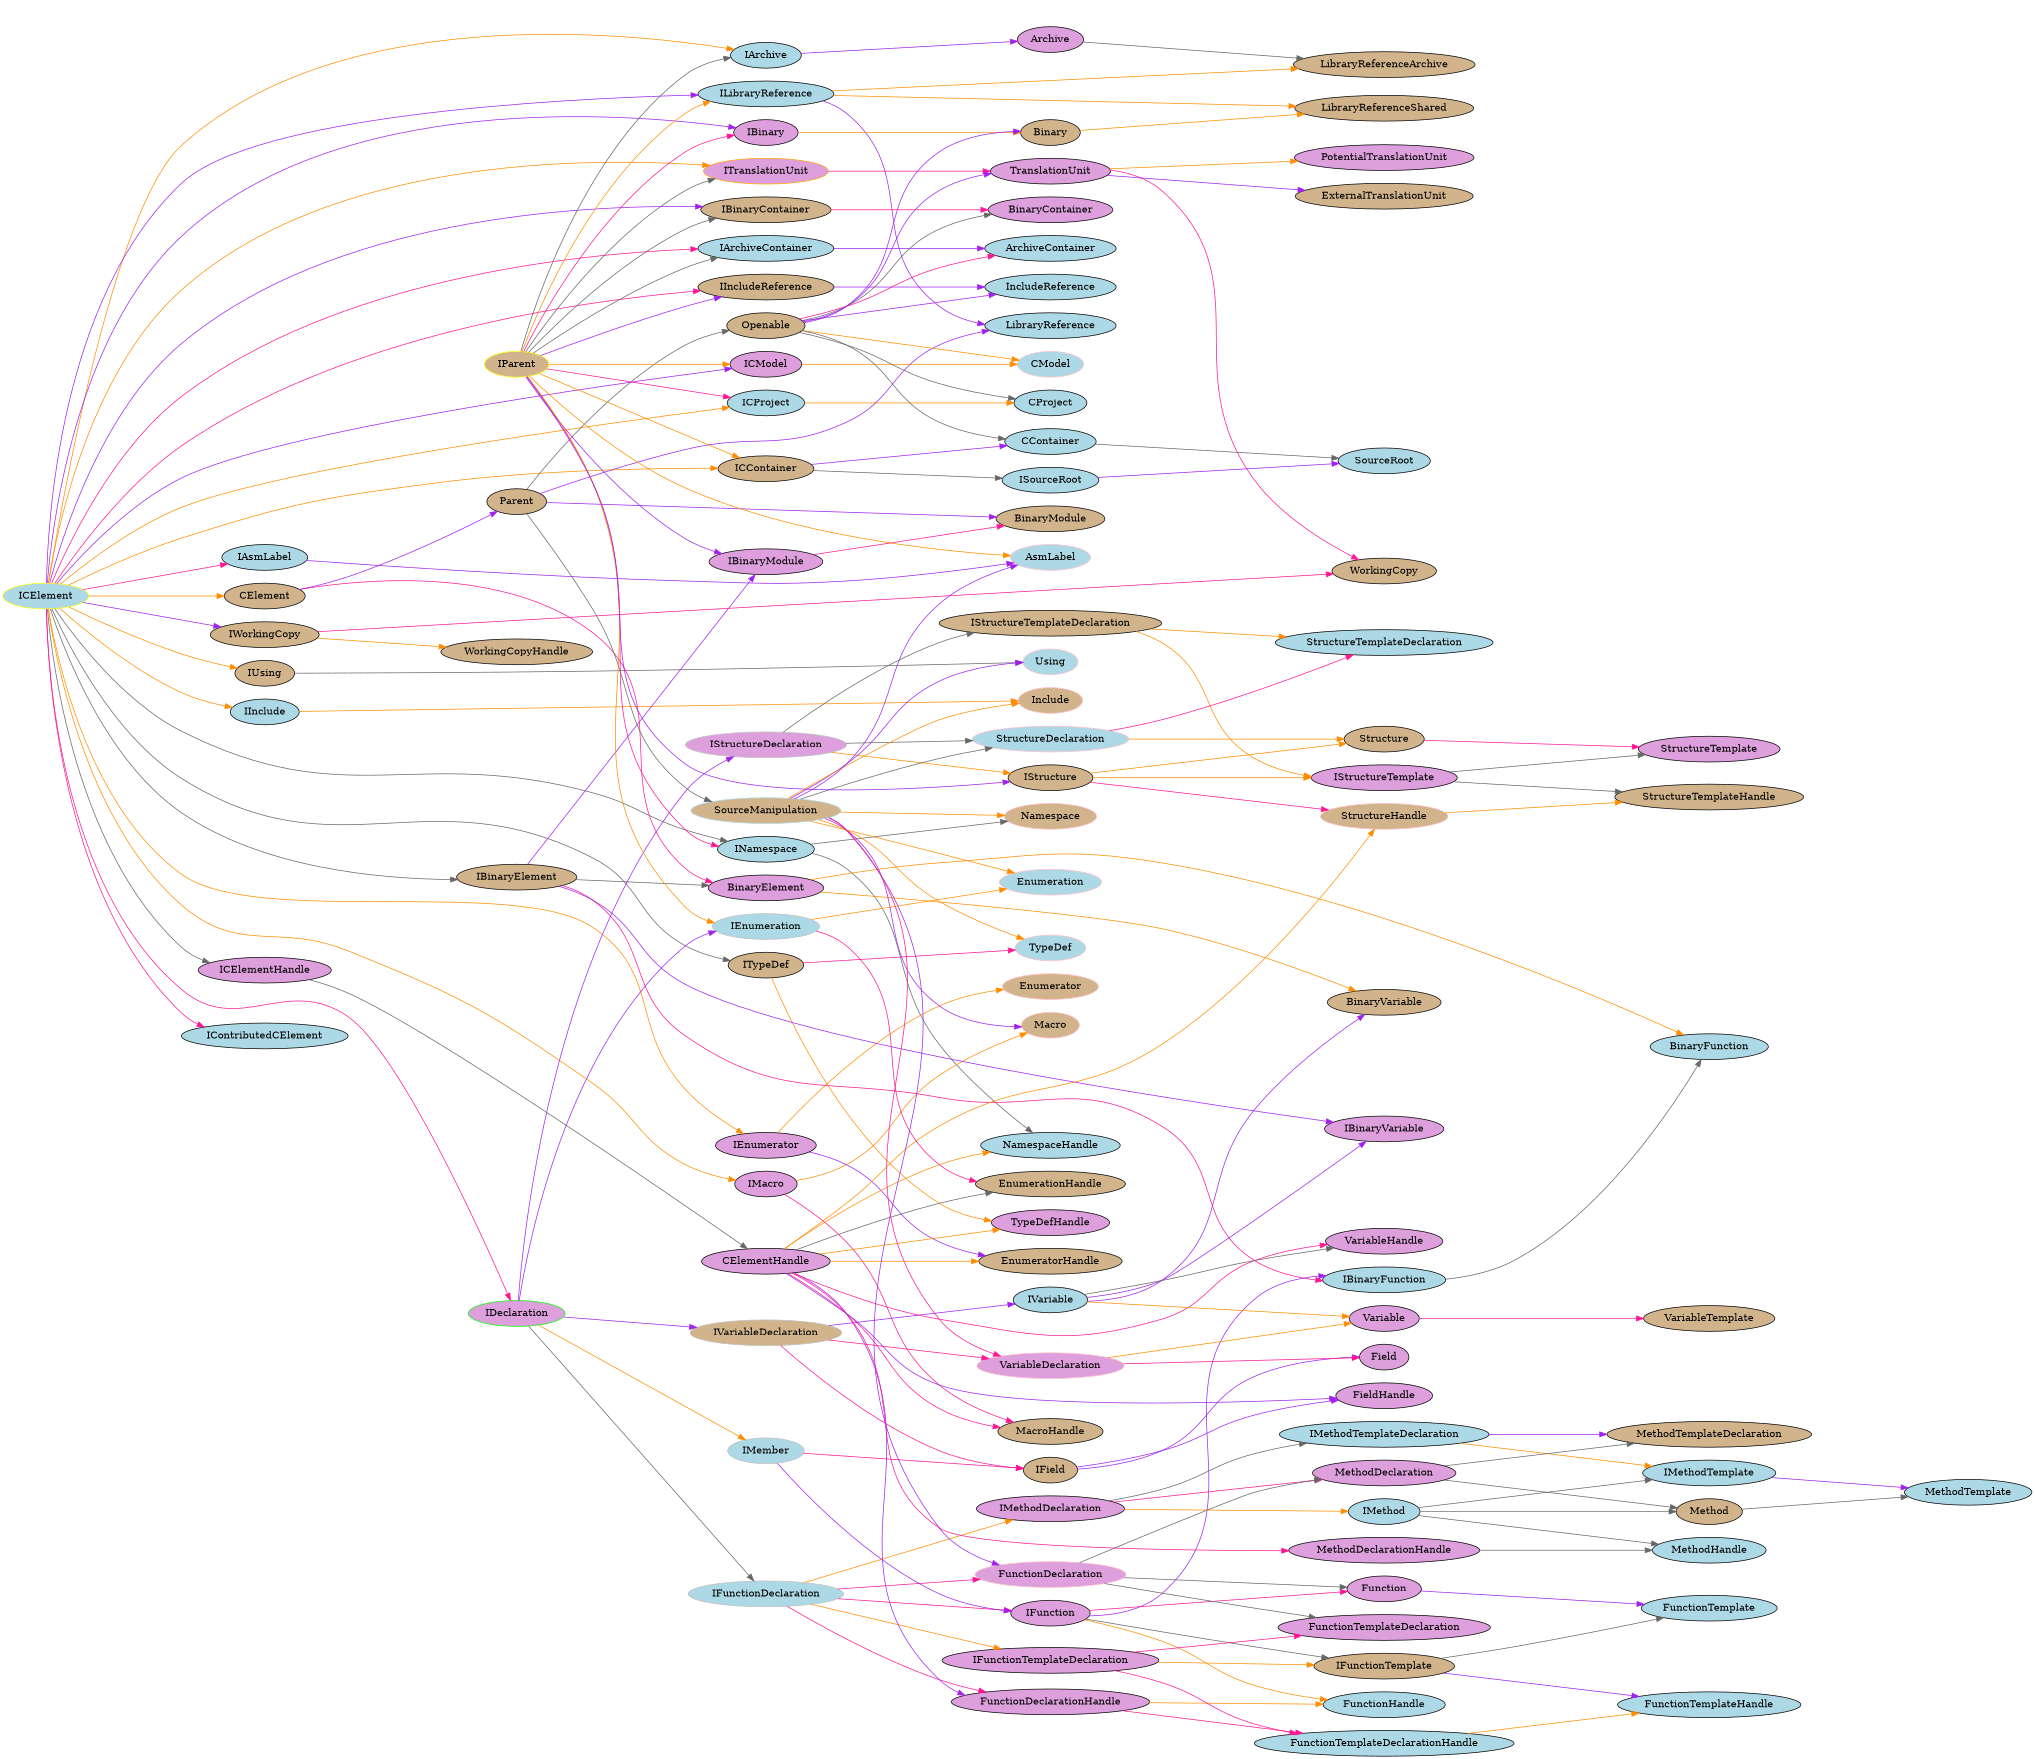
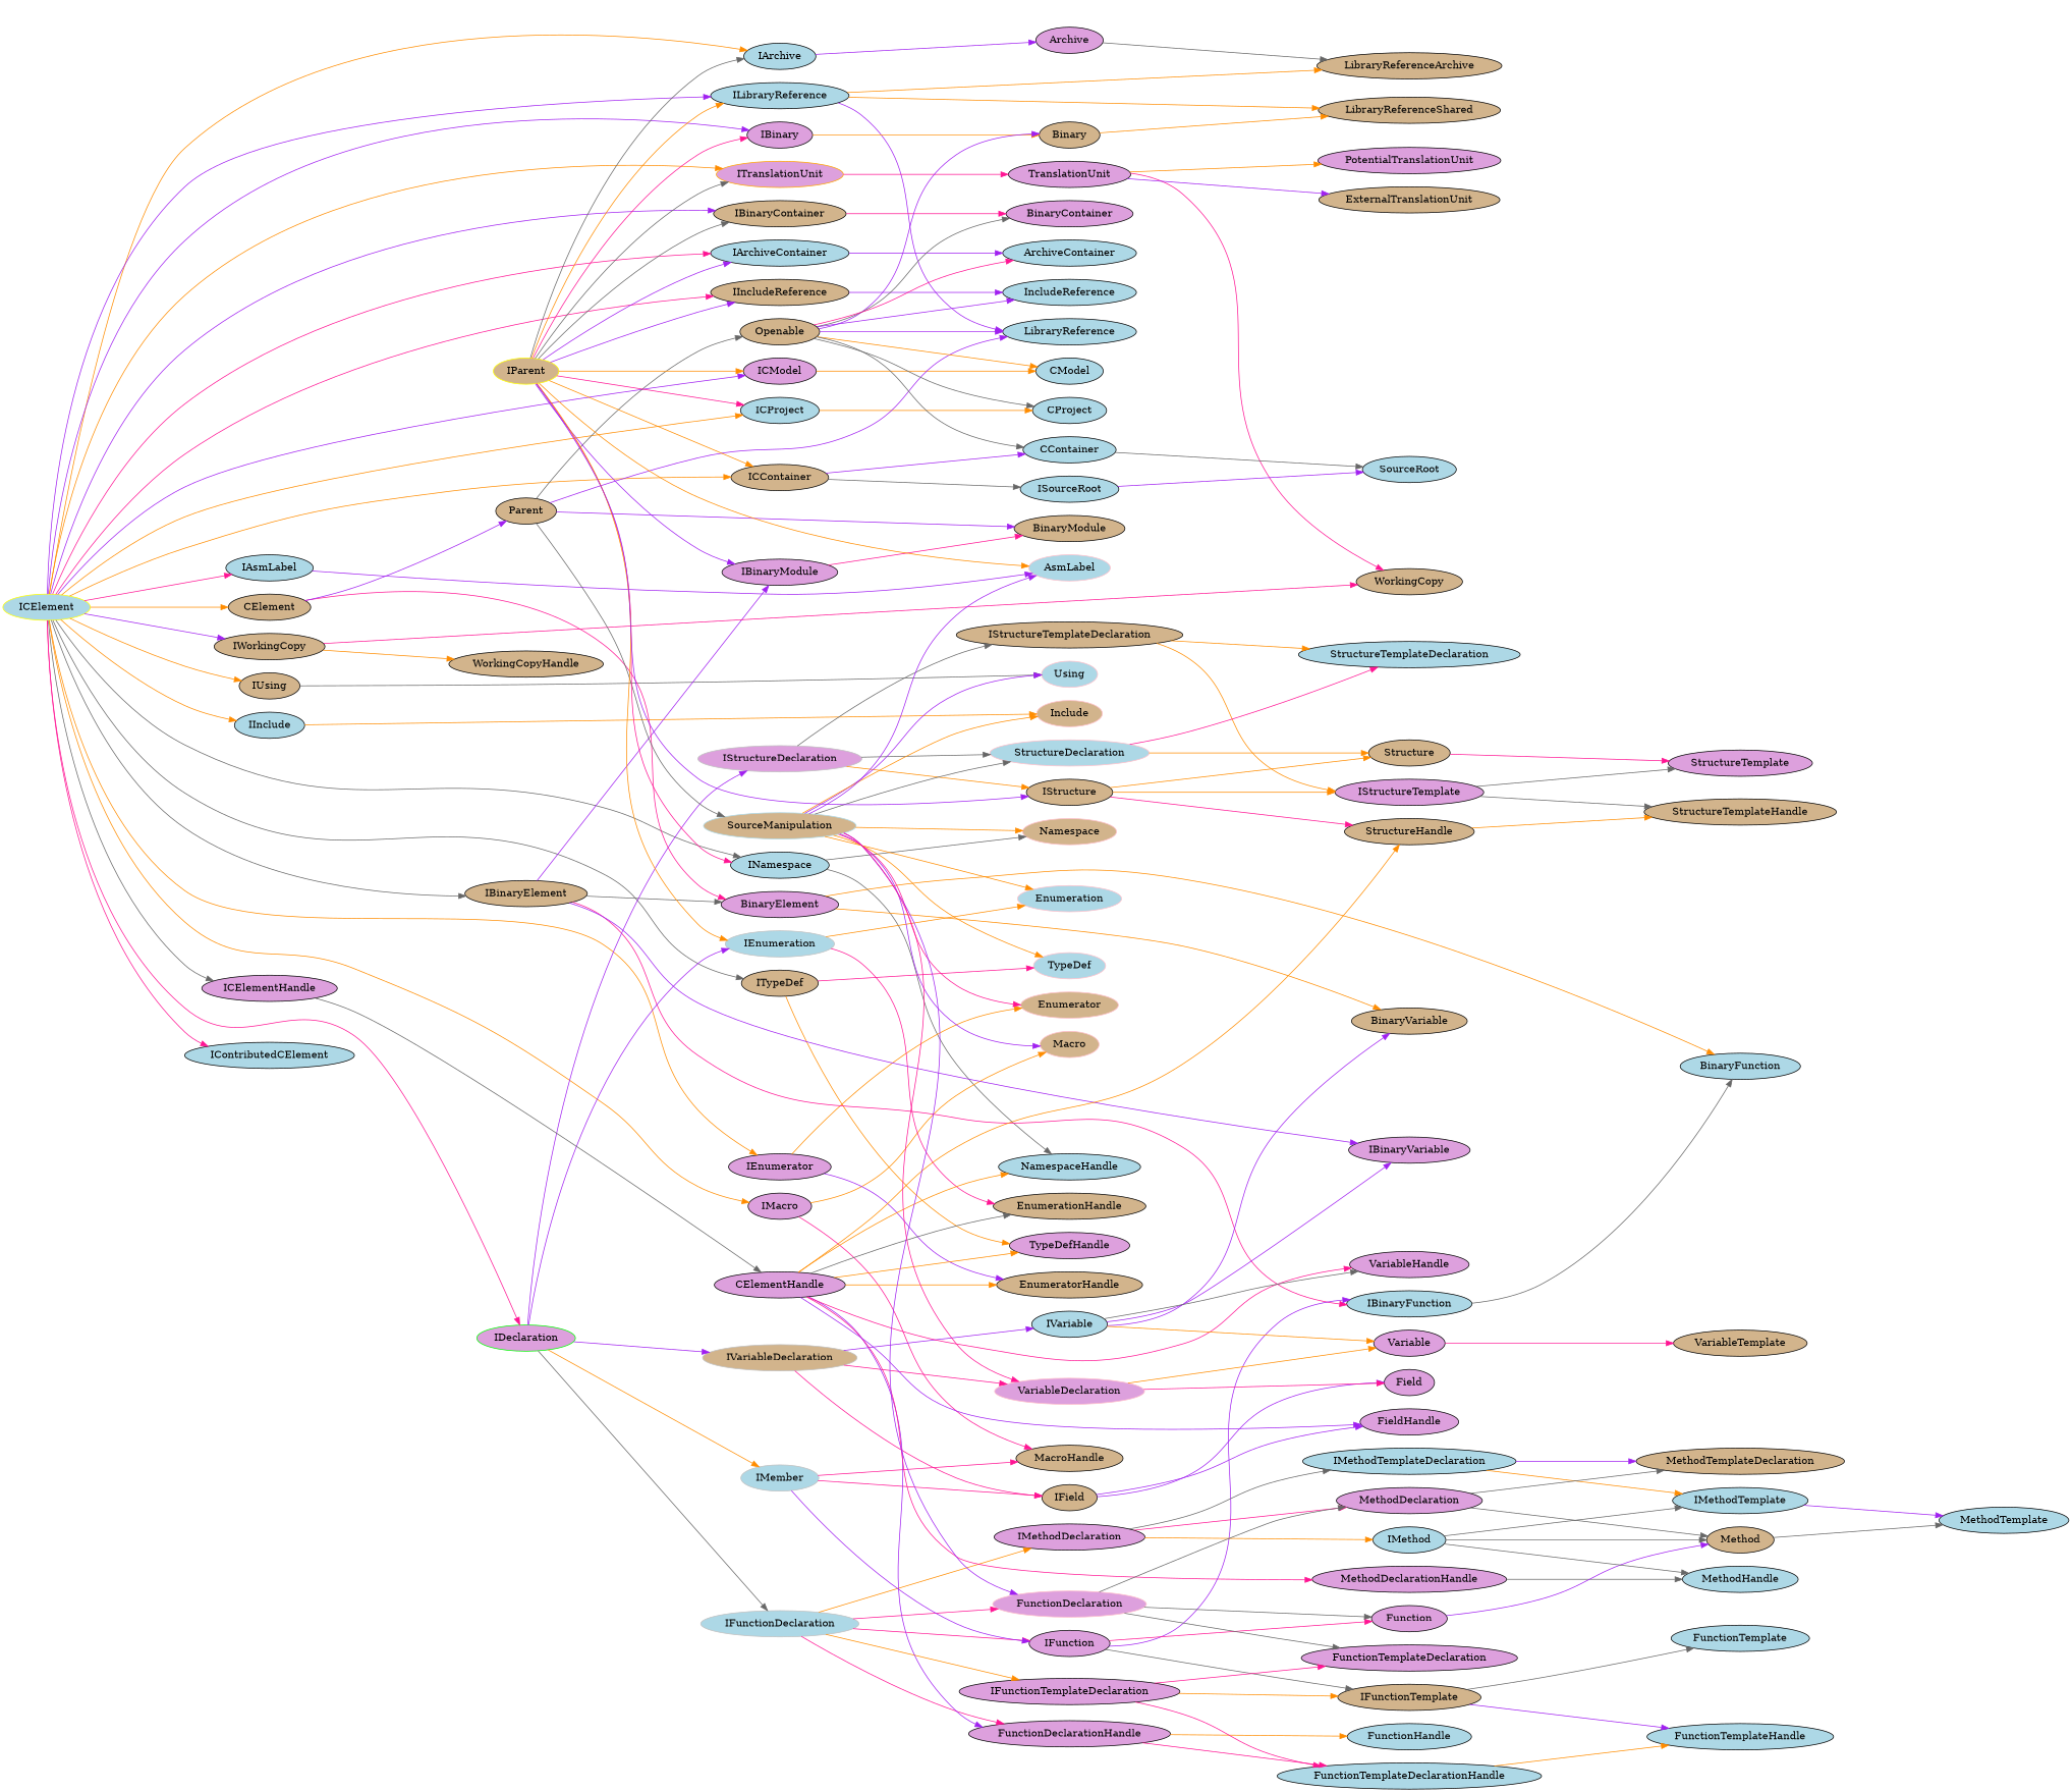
  digraph {
    rankdir=LR
    ranksep=1.8
    node [fillcolor=lightblue style=filled]
    edge [color=darkorange]
    ICElement [color=yellow]
    INamespace
    IArchive
    ILibraryReference
    IUsing [fillcolor=tan]
    IInclude
    ITypeDef [fillcolor=tan]
    IBinary [fillcolor=plum]
    IMacro [fillcolor=plum]
    IEnumerator [fillcolor=plum]
    IBinaryContainer [fillcolor=tan]
    IArchiveContainer
    IBinaryElement [fillcolor=tan]
    ITranslationUnit [color=orange fillcolor=plum]
    IWorkingCopy [fillcolor=tan]
    IIncludeReference [fillcolor=tan]
    IDeclaration [color=green fillcolor=plum]
    IAsmLabel
    ICModel [fillcolor=plum]
    CElement [fillcolor=tan]
    ICElementHandle [fillcolor=plum]
    IContributedCElement
    ICContainer [fillcolor=tan]
    ICProject
    Namespace [color=pink fillcolor=tan]
    NamespaceHandle
    Archive [fillcolor=plum]
    LibraryReference
    LibraryReferenceArchive [fillcolor=tan]
    LibraryReferenceShared [fillcolor=tan]
    Using [color=pink]
    Include [color=pink fillcolor=tan]
    TypeDef [color=pink]
    TypeDefHandle [fillcolor=plum]
    Binary [fillcolor=tan]
    Macro [color=pink fillcolor=tan]
    MacroHandle [fillcolor=tan]
    Enumerator [color=pink fillcolor=tan]
    EnumeratorHandle [fillcolor=tan]
    BinaryContainer [fillcolor=plum]
    ArchiveContainer
    IBinaryModule [fillcolor=plum]
    BinaryElement [fillcolor=plum]
    IBinaryFunction
    IBinaryVariable [fillcolor=plum]
    TranslationUnit [fillcolor=plum]
    WorkingCopy [fillcolor=tan]
    WorkingCopyHandle [fillcolor=tan]
    IncludeReference
    IEnumeration [color=gray]
    IStructureDeclaration [color=gray fillcolor=plum]
    IFunctionDeclaration [color=gray]
    IVariableDeclaration [color=gray fillcolor=tan]
    IMember [color=gray]
    AsmLabel [color=pink]
-   CModel [color=pink]
+   CModel
    Parent [fillcolor=tan]
    CElementHandle [fillcolor=plum]
    CContainer
    ISourceRoot
    CProject
    BinaryModule [fillcolor=tan]
    BinaryFunction
    BinaryVariable [fillcolor=tan]
    ExternalTranslationUnit [fillcolor=tan]
    PotentialTranslationUnit [fillcolor=plum]
    Enumeration [color=pink]
    EnumerationHandle [fillcolor=tan]
    IStructure [fillcolor=tan]
    IStructureTemplateDeclaration [fillcolor=tan]
    StructureDeclaration [color=pink]
    FunctionDeclarationHandle [fillcolor=plum]
    IFunction [fillcolor=plum]
    IMethodDeclaration [fillcolor=plum]
    FunctionDeclaration [color=pink fillcolor=plum]
    IFunctionTemplateDeclaration [fillcolor=plum]
    IField [fillcolor=tan]
    VariableDeclaration [color=pink fillcolor=plum]
    IVariable
    Openable [fillcolor=tan]
    SourceManipulation [color=lightblue fillcolor=tan]
-   StructureHandle [fillcolor=tan color=pink]
+   StructureHandle [fillcolor=tan]
    MethodDeclarationHandle [fillcolor=plum]
    FieldHandle [fillcolor=plum]
    VariableHandle [fillcolor=plum]
    SourceRoot
    IParent [color=yellow fillcolor=tan]
    IStructureTemplate [fillcolor=plum]
    Structure [fillcolor=tan]
    StructureTemplate [fillcolor=plum]
    StructureTemplateHandle [fillcolor=tan]
    StructureTemplateDeclaration
    FunctionTemplateDeclarationHandle
    FunctionHandle
    Function [fillcolor=plum]
    IFunctionTemplate [fillcolor=tan]
    IMethodTemplateDeclaration
    MethodDeclaration [fillcolor=plum]
    IMethod
    FunctionTemplateDeclaration [fillcolor=plum]
    Field [fillcolor=plum]
    Variable [fillcolor=plum]
    MethodHandle
    FunctionTemplateHandle
    FunctionTemplate
    MethodTemplateDeclaration [fillcolor=tan]
    IMethodTemplate
    Method [fillcolor=tan]
    MethodTemplate
    VariableTemplate [fillcolor=tan]
    ICElement -> INamespace [color=gray40]
    ICElement -> IArchive
    ICElement -> ILibraryReference [color=purple]
    ICElement -> IUsing
    ICElement -> IInclude
    ICElement -> ITypeDef [color=gray40]
    ICElement -> IBinary [color=purple]
    ICElement -> IMacro
    ICElement -> IEnumerator
    ICElement -> IBinaryContainer [color=purple]
    ICElement -> IArchiveContainer [color=deeppink]
    ICElement -> IBinaryElement [color=gray40]
    ICElement -> ITranslationUnit
    ICElement -> IWorkingCopy [color=purple]
    ICElement -> IIncludeReference [color=deeppink]
    ICElement -> IDeclaration [color=deeppink]
    ICElement -> IAsmLabel [color=deeppink]
    ICElement -> ICModel [color=purple]
    ICElement -> CElement
    ICElement -> ICElementHandle [color=gray40]
    ICElement -> IContributedCElement [color=deeppink]
    ICElement -> ICContainer
    ICElement -> ICProject
    INamespace -> Namespace [color=gray40]
    INamespace -> NamespaceHandle [color=gray40]
    IArchive -> Archive [color=purple]
    ILibraryReference -> LibraryReference [color=purple]
    ILibraryReference -> LibraryReferenceArchive
    ILibraryReference -> LibraryReferenceShared
    IUsing -> Using [color=gray40]
    IInclude -> Include
    ITypeDef -> TypeDef [color=deeppink]
    ITypeDef -> TypeDefHandle
    IBinary -> Binary
    IMacro -> Macro
    IMacro -> MacroHandle [color=deeppink]
    IEnumerator -> Enumerator
    IEnumerator -> EnumeratorHandle [color=purple]
    IBinaryContainer -> BinaryContainer [color=deeppink]
    IArchiveContainer -> ArchiveContainer [color=purple]
    IBinaryElement -> IBinaryModule [color=purple]
    IBinaryElement -> BinaryElement [color=gray40]
    IBinaryElement -> IBinaryFunction [color=deeppink]
    IBinaryElement -> IBinaryVariable [color=purple]
    ITranslationUnit -> TranslationUnit [color=deeppink]
    IWorkingCopy -> WorkingCopy [color=deeppink]
    IWorkingCopy -> WorkingCopyHandle
    IIncludeReference -> IncludeReference [color=purple]
    IDeclaration -> IEnumeration [color=purple]
    IDeclaration -> IStructureDeclaration [color=purple]
    IDeclaration -> IFunctionDeclaration [color=gray40]
    IDeclaration -> IVariableDeclaration [color=purple]
    IDeclaration -> IMember
    IAsmLabel -> AsmLabel [color=purple]
    ICModel -> CModel
    CElement -> BinaryElement [color=deeppink]
    CElement -> Parent [color=purple]
    ICElementHandle -> CElementHandle [color=gray40]
    ICContainer -> CContainer [color=purple]
    ICContainer -> ISourceRoot [color=gray40]
    ICProject -> CProject
    Archive -> LibraryReferenceArchive [color=gray40]
    Binary -> LibraryReferenceShared
    IBinaryModule -> BinaryModule [color=deeppink]
    BinaryElement -> BinaryFunction
    BinaryElement -> BinaryVariable
    IBinaryFunction -> BinaryFunction [color=gray40]
    TranslationUnit -> WorkingCopy [color=deeppink]
    TranslationUnit -> ExternalTranslationUnit [color=purple]
    TranslationUnit -> PotentialTranslationUnit
    IEnumeration -> Enumeration
    IEnumeration -> EnumerationHandle [color=deeppink]
    IStructureDeclaration -> IStructure
    IStructureDeclaration -> IStructureTemplateDeclaration [color=gray40]
    IStructureDeclaration -> StructureDeclaration [color=gray40]
    IFunctionDeclaration -> FunctionDeclarationHandle [color=deeppink]
    IFunctionDeclaration -> IFunction [color=deeppink]
    IFunctionDeclaration -> IMethodDeclaration
    IFunctionDeclaration -> FunctionDeclaration [color=deeppink]
    IFunctionDeclaration -> IFunctionTemplateDeclaration
    IVariableDeclaration -> IField [color=deeppink]
    IVariableDeclaration -> VariableDeclaration [color=deeppink]
    IVariableDeclaration -> IVariable [color=purple]
    IMember -> IFunction [color=purple]
    IMember -> IField [color=deeppink]
    Parent -> LibraryReference [color=purple]
    Parent -> BinaryModule [color=purple]
    Parent -> Openable [color=gray40]
    Parent -> SourceManipulation [color=gray40]
    CElementHandle -> NamespaceHandle
    CElementHandle -> TypeDefHandle
-   CElementHandle -> MacroHandle [color=deeppink]
+   IMember -> MacroHandle [color=deeppink]
    CElementHandle -> EnumeratorHandle
    CElementHandle -> EnumerationHandle [color=gray40]
    CElementHandle -> FunctionDeclarationHandle [color=purple]
    CElementHandle -> StructureHandle
    CElementHandle -> MethodDeclarationHandle [color=deeppink]
    CElementHandle -> FieldHandle [color=purple]
    CElementHandle -> VariableHandle [color=deeppink]
    CContainer -> SourceRoot [color=gray40]
    ISourceRoot -> SourceRoot [color=purple]
    IStructure -> StructureHandle [color=deeppink]
    IStructure -> IStructureTemplate
    IStructure -> Structure
    IStructureTemplateDeclaration -> IStructureTemplate
    IStructureTemplateDeclaration -> StructureTemplateDeclaration
    StructureDeclaration -> Structure
    StructureDeclaration -> StructureTemplateDeclaration [color=deeppink]
    FunctionDeclarationHandle -> FunctionTemplateDeclarationHandle [color=deeppink]
    FunctionDeclarationHandle -> FunctionHandle
    IFunction -> IBinaryFunction [color=purple]
-   IFunction -> FunctionHandle
    IFunction -> Function [color=deeppink]
    IFunction -> IFunctionTemplate [color=gray40]
    IMethodDeclaration -> IMethodTemplateDeclaration [color=gray40]
    IMethodDeclaration -> MethodDeclaration [color=deeppink]
    IMethodDeclaration -> IMethod
    FunctionDeclaration -> Function [color=gray40]
    FunctionDeclaration -> MethodDeclaration [color=gray40]
    FunctionDeclaration -> FunctionTemplateDeclaration [color=gray40]
    IFunctionTemplateDeclaration -> FunctionTemplateDeclarationHandle [color=deeppink]
    IFunctionTemplateDeclaration -> IFunctionTemplate
    IFunctionTemplateDeclaration -> FunctionTemplateDeclaration [color=deeppink]
    IField -> FieldHandle [color=purple]
    IField -> Field [color=purple]
    VariableDeclaration -> Field [color=deeppink]
    VariableDeclaration -> Variable
    IVariable -> IBinaryVariable [color=purple]
    IVariable -> BinaryVariable [color=purple]
    IVariable -> VariableHandle [color=gray40]
    IVariable -> Variable
    Openable -> Binary [color=purple]
    Openable -> BinaryContainer [color=gray40]
    Openable -> ArchiveContainer [color=deeppink]
-   Openable -> TranslationUnit [color=purple]
+   Openable -> LibraryReference [color=purple]
    Openable -> IncludeReference [color=purple]
    Openable -> CModel
    Openable -> CContainer [color=gray40]
    Openable -> CProject [color=gray40]
    SourceManipulation -> Namespace
    SourceManipulation -> Using [color=purple]
    SourceManipulation -> Include
    SourceManipulation -> TypeDef
    SourceManipulation -> Macro [color=purple]
+   SourceManipulation -> Enumerator [color=deeppink]
    SourceManipulation -> AsmLabel [color=purple]
    SourceManipulation -> Enumeration
    SourceManipulation -> StructureDeclaration [color=gray40]
    SourceManipulation -> FunctionDeclaration [color=purple]
    SourceManipulation -> VariableDeclaration [color=deeppink]
    StructureHandle -> StructureTemplateHandle
    MethodDeclarationHandle -> MethodHandle [color=gray40]
    IParent -> INamespace [color=deeppink]
    IParent -> IArchive [color=gray40]
    IParent -> ILibraryReference
    IParent -> IBinary [color=deeppink]
    IParent -> IBinaryContainer [color=gray40]
-   IParent -> IArchiveContainer [color=gray40]
+   IParent -> IArchiveContainer [color=purple]
    IParent -> ITranslationUnit [color=gray40]
    IParent -> IIncludeReference [color=purple]
    IParent -> ICModel
    IParent -> ICContainer
    IParent -> ICProject [color=deeppink]
    IParent -> IBinaryModule [color=purple]
    IParent -> IEnumeration
    IParent -> AsmLabel
    IParent -> IStructure [color=purple]
    IStructureTemplate -> StructureTemplate [color=gray40]
    IStructureTemplate -> StructureTemplateHandle [color=gray40]
    Structure -> StructureTemplate [color=deeppink]
    FunctionTemplateDeclarationHandle -> FunctionTemplateHandle
-   Function -> FunctionTemplate [color=purple]
+   Function -> Method [color=purple]
    IFunctionTemplate -> FunctionTemplateHandle [color=purple]
    IFunctionTemplate -> FunctionTemplate [color=gray40]
    IMethodTemplateDeclaration -> MethodTemplateDeclaration [color=purple]
    IMethodTemplateDeclaration -> IMethodTemplate
    MethodDeclaration -> MethodTemplateDeclaration [color=gray40]
    MethodDeclaration -> Method [color=gray40]
    IMethod -> MethodHandle [color=gray40]
    IMethod -> IMethodTemplate [color=gray40]
    IMethod -> Method [color=gray40]
    Variable -> VariableTemplate [color=deeppink]
    IMethodTemplate -> MethodTemplate [color=purple]
    Method -> MethodTemplate [color=gray40]
  }
